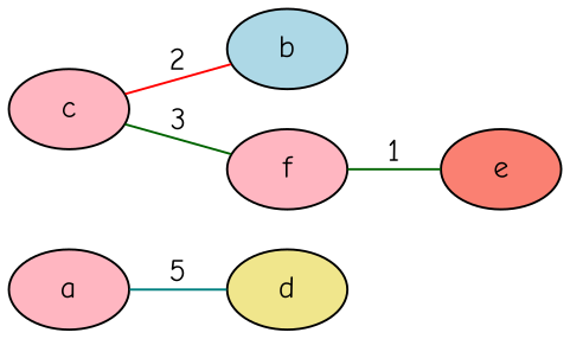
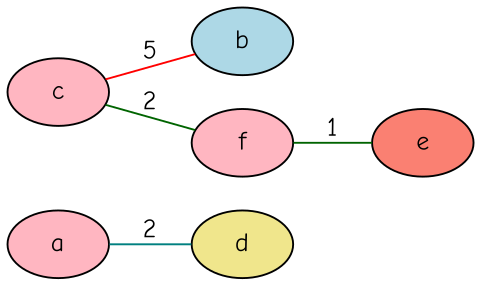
  graph {
    fontname="Comic Neue"
    rankdir=LR
    node [fillcolor=lightpink fontname="Comic Neue" style=filled]
    edge [color=darkgreen fontname="Comic Neue"]
    d [fillcolor=khaki]
    a
    b [fillcolor=lightblue]
    c
    f
    e [fillcolor=salmon]
-   a -- d [color=teal label=5]
-   c -- b [color=red label=2]
-   c -- f [label=3]
+   a -- d [color=teal label=2]
+   c -- b [color=red label=5]
+   c -- f [label=2]
    f -- e [label=1]
  }
